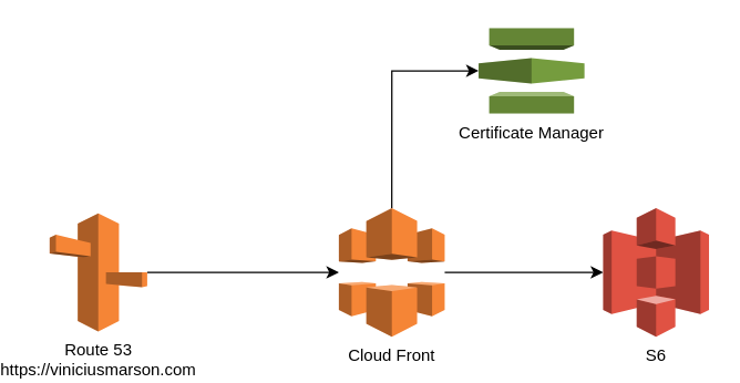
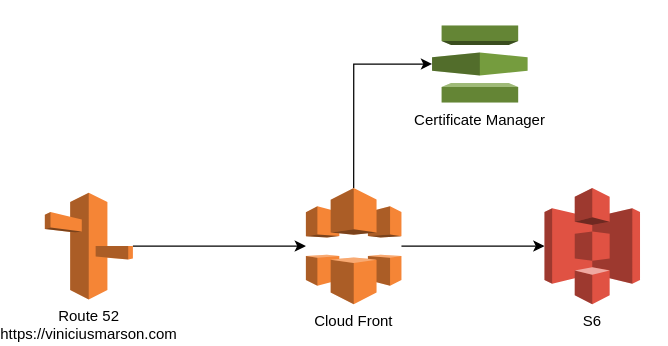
  <mxCell id="0" />
  <mxCell id="1" parent="0" />
  <mxCell id="2" style="edgeStyle=orthogonalEdgeStyle;rounded=0;orthogonalLoop=1;jettySize=auto;html=1;exitX=1;exitY=0.5;exitDx=0;exitDy=0;exitPerimeter=0;" edge="1" parent="1" source="3" target="5"><mxGeometry relative="1" as="geometry" /></mxCell>
- <mxCell id="3" value="Route 53&lt;div&gt;https://viniciusmarson.com&lt;/div&gt;" style="outlineConnect=0;dashed=0;verticalLabelPosition=bottom;verticalAlign=top;align=center;html=1;shape=mxgraph.aws3.route_53;fillColor=#F58536;gradientColor=none;" vertex="1" parent="1"><mxGeometry x="20" y="153.75" width="70.5" height="85.5" as="geometry" /></mxCell>
+ <mxCell id="3" value="Route 52&lt;div&gt;https://viniciusmarson.com&lt;/div&gt;" style="outlineConnect=0;dashed=0;verticalLabelPosition=bottom;verticalAlign=top;align=center;html=1;shape=mxgraph.aws3.route_53;fillColor=#F58536;gradientColor=none;" vertex="1" parent="1"><mxGeometry x="20" y="153.75" width="70.5" height="85.5" as="geometry" /></mxCell>
  <mxCell id="4" style="edgeStyle=orthogonalEdgeStyle;rounded=0;orthogonalLoop=1;jettySize=auto;html=1;exitX=1;exitY=0.5;exitDx=0;exitDy=0;exitPerimeter=0;" edge="1" parent="1" source="5" target="6"><mxGeometry relative="1" as="geometry" /></mxCell>
  <mxCell id="5" value="Cloud Front" style="outlineConnect=0;dashed=0;verticalLabelPosition=bottom;verticalAlign=top;align=center;html=1;shape=mxgraph.aws3.cloudfront;fillColor=#F58536;gradientColor=none;" vertex="1" parent="1"><mxGeometry x="229" y="150" width="76.5" height="93" as="geometry" /></mxCell>
  <mxCell id="6" value="S6" style="outlineConnect=0;dashed=0;verticalLabelPosition=bottom;verticalAlign=top;align=center;html=1;shape=mxgraph.aws3.s3;fillColor=#E05243;gradientColor=none;" vertex="1" parent="1"><mxGeometry x="420" y="150" width="76.5" height="93" as="geometry" /></mxCell>
  <mxCell id="7" value="Certificate Manager" style="outlineConnect=0;dashed=0;verticalLabelPosition=bottom;verticalAlign=top;align=center;html=1;shape=mxgraph.aws3.certificate_manager;fillColor=#759C3E;gradientColor=none;" vertex="1" parent="1"><mxGeometry x="330" y="20" width="76.5" height="61.5" as="geometry" /></mxCell>
  <mxCell id="8" style="edgeStyle=orthogonalEdgeStyle;rounded=0;orthogonalLoop=1;jettySize=auto;html=1;exitX=0.5;exitY=0;exitDx=0;exitDy=0;exitPerimeter=0;entryX=0;entryY=0.5;entryDx=0;entryDy=0;entryPerimeter=0;" edge="1" parent="1" source="5" target="7"><mxGeometry relative="1" as="geometry" /></mxCell>
